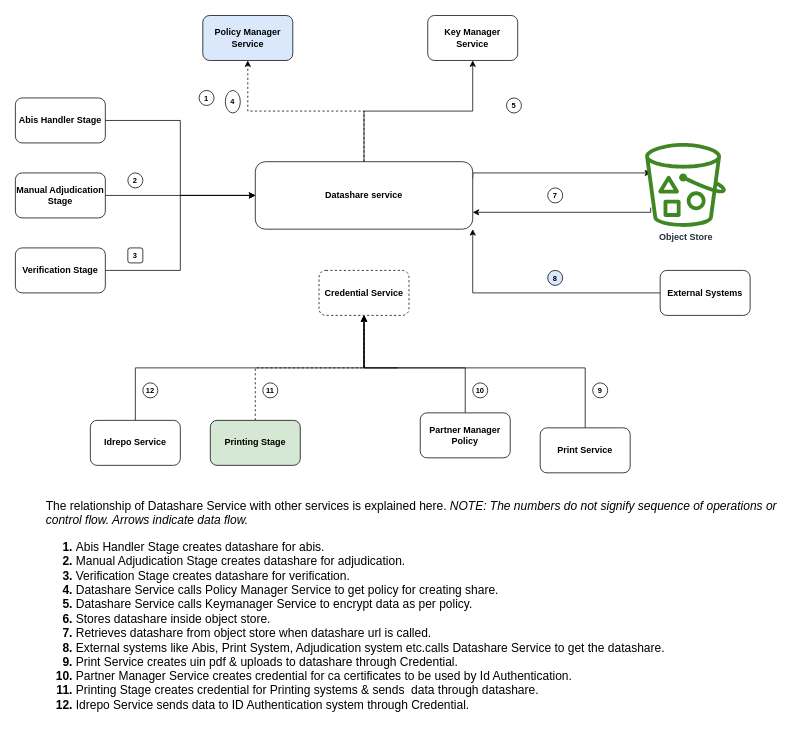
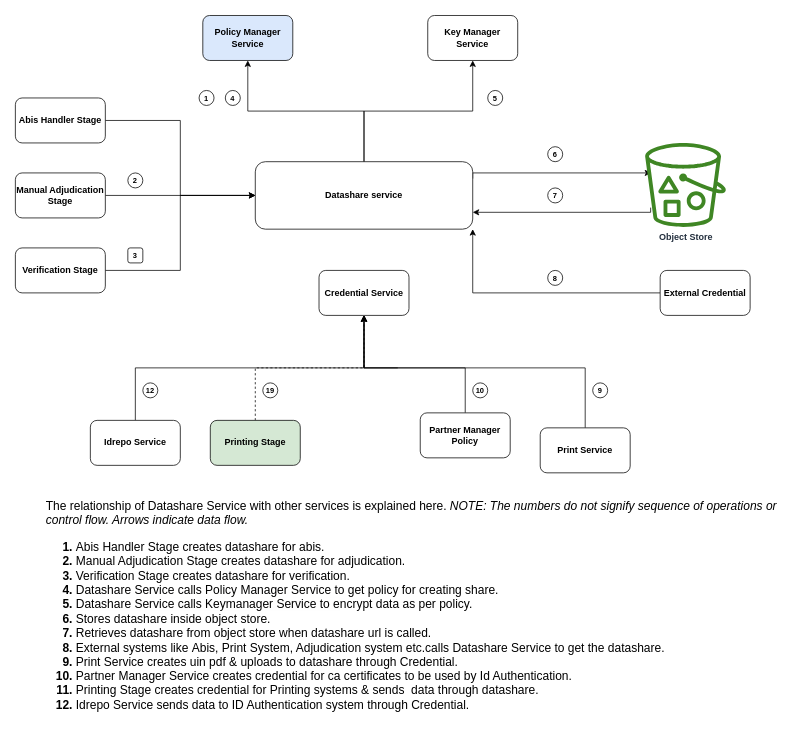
  <mxCell id="0" />
  <mxCell id="1" parent="0" />
- <mxCell id="2" style="edgeStyle=orthogonalEdgeStyle;rounded=0;orthogonalLoop=1;jettySize=auto;html=1;entryX=0.5;entryY=1;entryDx=0;entryDy=0;fontStyle=1;dashed=1;" edge="1" parent="1" source="5" target="6"><mxGeometry relative="1" as="geometry" /></mxCell>
+ <mxCell id="2" style="edgeStyle=orthogonalEdgeStyle;rounded=0;orthogonalLoop=1;jettySize=auto;html=1;entryX=0.5;entryY=1;entryDx=0;entryDy=0;fontStyle=1" edge="1" parent="1" source="5" target="6"><mxGeometry relative="1" as="geometry" /></mxCell>
  <mxCell id="3" style="edgeStyle=orthogonalEdgeStyle;rounded=0;orthogonalLoop=1;jettySize=auto;html=1;entryX=0.5;entryY=1;entryDx=0;entryDy=0;fontStyle=1" edge="1" parent="1" source="5" target="7"><mxGeometry relative="1" as="geometry" /></mxCell>
  <mxCell id="4" value="" style="edgeStyle=orthogonalEdgeStyle;rounded=0;orthogonalLoop=1;jettySize=auto;html=1;exitX=1;exitY=0.25;exitDx=0;exitDy=0;fontStyle=1" edge="1" parent="1" source="5"><mxGeometry relative="1" as="geometry"><mxPoint x="868" y="230" as="targetPoint" /><Array as="points"><mxPoint x="630" y="230" /></Array></mxGeometry></mxCell>
  <mxCell id="5" value="Datashare service" style="rounded=1;whiteSpace=wrap;html=1;fontStyle=1" vertex="1" parent="1"><mxGeometry x="340" y="215" width="290" height="90" as="geometry" /></mxCell>
  <mxCell id="6" value="Policy Manager Service" style="rounded=1;whiteSpace=wrap;html=1;fontStyle=1;fillColor=#dae8fc;" vertex="1" parent="1"><mxGeometry x="270" y="20" width="120" height="60" as="geometry" /></mxCell>
  <mxCell id="7" value="Key Manager Service" style="rounded=1;whiteSpace=wrap;html=1;fontStyle=1" vertex="1" parent="1"><mxGeometry x="570" y="20" width="120" height="60" as="geometry" /></mxCell>
  <mxCell id="8" style="edgeStyle=orthogonalEdgeStyle;rounded=0;orthogonalLoop=1;jettySize=auto;html=1;entryX=0;entryY=0.5;entryDx=0;entryDy=0;fontStyle=1" edge="1" parent="1" source="10" target="5"><mxGeometry relative="1" as="geometry" /></mxCell>
  <mxCell id="9" value="&lt;br&gt;" style="edgeLabel;html=1;align=center;verticalAlign=middle;resizable=0;points=[];fontStyle=1" vertex="1" connectable="0" parent="8"><mxGeometry x="-0.429" y="-24" relative="1" as="geometry"><mxPoint x="-36" y="-24" as="offset" /></mxGeometry></mxCell>
  <mxCell id="10" value="Abis Handler Stage" style="rounded=1;whiteSpace=wrap;html=1;fontStyle=1" vertex="1" parent="1"><mxGeometry x="20" y="130" width="120" height="60" as="geometry" /></mxCell>
  <mxCell id="11" style="edgeStyle=orthogonalEdgeStyle;rounded=0;orthogonalLoop=1;jettySize=auto;html=1;entryX=0;entryY=0.5;entryDx=0;entryDy=0;fontStyle=1" edge="1" parent="1" source="12" target="5"><mxGeometry relative="1" as="geometry" /></mxCell>
  <mxCell id="12" value="Verification Stage" style="rounded=1;whiteSpace=wrap;html=1;fontStyle=1" vertex="1" parent="1"><mxGeometry x="20" y="330" width="120" height="60" as="geometry" /></mxCell>
  <mxCell id="13" style="edgeStyle=orthogonalEdgeStyle;rounded=0;orthogonalLoop=1;jettySize=auto;html=1;entryX=0;entryY=0.5;entryDx=0;entryDy=0;fontStyle=1" edge="1" parent="1" source="14" target="5"><mxGeometry relative="1" as="geometry" /></mxCell>
  <mxCell id="14" value="Manual Adjudication Stage" style="rounded=1;whiteSpace=wrap;html=1;fontStyle=1" vertex="1" parent="1"><mxGeometry x="20" y="230" width="120" height="60" as="geometry" /></mxCell>
- <mxCell id="15" value="Credential Service" style="rounded=1;whiteSpace=wrap;html=1;fontStyle=1;dashed=1;" vertex="1" parent="1"><mxGeometry x="425" y="360" width="120" height="60" as="geometry" /></mxCell>
+ <mxCell id="15" value="Credential Service" style="rounded=1;whiteSpace=wrap;html=1;fontStyle=1" vertex="1" parent="1"><mxGeometry x="425" y="360" width="120" height="60" as="geometry" /></mxCell>
  <mxCell id="16" value="" style="edgeStyle=orthogonalEdgeStyle;rounded=0;orthogonalLoop=1;jettySize=auto;html=1;exitX=0.5;exitY=0;exitDx=0;exitDy=0;fontStyle=1" edge="1" parent="1" source="17" target="15"><mxGeometry x="-0.82" y="50" relative="1" as="geometry"><Array as="points"><mxPoint x="180" y="490" /><mxPoint x="485" y="490" /></Array><mxPoint as="offset" /></mxGeometry></mxCell>
  <mxCell id="17" value="Idrepo Service" style="rounded=1;whiteSpace=wrap;html=1;fontStyle=1" vertex="1" parent="1"><mxGeometry x="120" y="560" width="120" height="60" as="geometry" /></mxCell>
  <mxCell id="18" value="" style="edgeStyle=orthogonalEdgeStyle;rounded=0;orthogonalLoop=1;jettySize=auto;html=1;exitX=0.5;exitY=0;exitDx=0;exitDy=0;entryX=0.5;entryY=1;entryDx=0;entryDy=0;fontStyle=1;dashed=1;" edge="1" parent="1" source="19" target="15"><mxGeometry x="-0.719" y="-20" relative="1" as="geometry"><mxPoint x="485" y="573" as="sourcePoint" /><mxPoint x="485" y="490" as="targetPoint" /><mxPoint as="offset" /></mxGeometry></mxCell>
  <mxCell id="19" value="Printing Stage" style="rounded=1;whiteSpace=wrap;html=1;fontStyle=1;fillColor=#d5e8d4;" vertex="1" parent="1"><mxGeometry x="280" y="560" width="120" height="60" as="geometry" /></mxCell>
  <mxCell id="20" value="" style="edgeStyle=orthogonalEdgeStyle;rounded=0;orthogonalLoop=1;jettySize=auto;html=1;exitX=0.5;exitY=0;exitDx=0;exitDy=0;entryX=0.5;entryY=1;entryDx=0;entryDy=0;fontStyle=1" edge="1" parent="1" source="21" target="15"><mxGeometry x="-0.859" y="-10" relative="1" as="geometry"><mxPoint x="570" y="470" as="targetPoint" /><Array as="points"><mxPoint x="780" y="490" /><mxPoint x="485" y="490" /></Array><mxPoint as="offset" /></mxGeometry></mxCell>
  <mxCell id="21" value="Print Service" style="rounded=1;whiteSpace=wrap;html=1;fontStyle=1" vertex="1" parent="1"><mxGeometry x="720" y="570" width="120" height="60" as="geometry" /></mxCell>
  <mxCell id="22" style="edgeStyle=orthogonalEdgeStyle;rounded=0;orthogonalLoop=1;jettySize=auto;html=1;entryX=1;entryY=0.75;entryDx=0;entryDy=0;exitX=0.068;exitY=0.77;exitDx=0;exitDy=0;exitPerimeter=0;fontStyle=1" edge="1" parent="1" source="26" target="5"><mxGeometry relative="1" as="geometry"><mxPoint x="887" y="297.895" as="sourcePoint" /><Array as="points"><mxPoint x="867" y="283" /></Array></mxGeometry></mxCell>
  <mxCell id="23" style="edgeStyle=orthogonalEdgeStyle;rounded=0;orthogonalLoop=1;jettySize=auto;html=1;fontStyle=1" edge="1" parent="1" target="15"><mxGeometry relative="1" as="geometry"><mxPoint x="530" y="490" as="sourcePoint" /><Array as="points"><mxPoint x="485" y="490" /></Array></mxGeometry></mxCell>
  <mxCell id="24" value="" style="edgeStyle=orthogonalEdgeStyle;rounded=0;orthogonalLoop=1;jettySize=auto;html=1;entryX=0.5;entryY=1;entryDx=0;entryDy=0;fontStyle=1" edge="1" parent="1" source="25" target="15"><mxGeometry x="-0.396" y="30" relative="1" as="geometry"><Array as="points"><mxPoint x="620" y="490" /><mxPoint x="485" y="490" /></Array><mxPoint as="offset" /></mxGeometry></mxCell>
  <mxCell id="25" value="Partner Manager&lt;br&gt;Policy" style="rounded=1;whiteSpace=wrap;html=1;fontStyle=1" vertex="1" parent="1"><mxGeometry x="560" y="550" width="120" height="60" as="geometry" /></mxCell>
  <mxCell id="26" value="Object Store" style="sketch=0;outlineConnect=0;fontColor=#232F3E;gradientColor=none;fillColor=#3F8624;strokeColor=none;dashed=0;verticalLabelPosition=bottom;verticalAlign=top;align=center;html=1;fontSize=12;fontStyle=1;aspect=fixed;pointerEvents=1;shape=mxgraph.aws4.bucket_with_objects;" vertex="1" parent="1"><mxGeometry x="860" y="190" width="107.69" height="112" as="geometry" /></mxCell>
  <mxCell id="27" style="edgeStyle=orthogonalEdgeStyle;rounded=0;orthogonalLoop=1;jettySize=auto;html=1;entryX=1;entryY=1;entryDx=0;entryDy=0;fontStyle=1" edge="1" parent="1" source="28" target="5"><mxGeometry relative="1" as="geometry" /></mxCell>
- <mxCell id="28" value="External Systems" style="rounded=1;whiteSpace=wrap;html=1;fontStyle=1" vertex="1" parent="1"><mxGeometry x="880" y="360" width="120" height="60" as="geometry" /></mxCell>
+ <mxCell id="28" value="External Credential" style="rounded=1;whiteSpace=wrap;html=1;fontStyle=1" vertex="1" parent="1"><mxGeometry x="880" y="360" width="120" height="60" as="geometry" /></mxCell>
  <mxCell id="29" value="&lt;font style=&quot;font-size: 10px&quot;&gt;1&lt;/font&gt;" style="ellipse;whiteSpace=wrap;html=1;aspect=fixed;fontStyle=1" vertex="1" parent="1"><mxGeometry x="265" y="120" width="20" height="20" as="geometry" /></mxCell>
  <mxCell id="30" value="&lt;font style=&quot;font-size: 10px&quot;&gt;2&lt;/font&gt;" style="ellipse;whiteSpace=wrap;html=1;aspect=fixed;fontStyle=1" vertex="1" parent="1"><mxGeometry x="170" y="230" width="20" height="20" as="geometry" /></mxCell>
  <mxCell id="31" value="&lt;font style=&quot;font-size: 10px&quot;&gt;3&lt;/font&gt;" style="whiteSpace=wrap;html=1;aspect=fixed;fontStyle=1;rounded=1;" vertex="1" parent="1"><mxGeometry x="170" y="330" width="20" height="20" as="geometry" /></mxCell>
  <mxCell id="32" value="&lt;div&gt;&lt;div class=&quot;r-1oszu61 r-1xc7w19 r-1phboty r-1yadl64 r-deolkf r-6koalj r-1mlwlqe r-eqz5dr r-1q142lx r-crgep1 r-ifefl9 r-bcqeeo r-t60dpp r-xd6kpl r-tskmnb r-1yzf0co r-bnwqim r-417010&quot; style=&quot;font-size: 16px&quot;&gt;&lt;div class=&quot;r-1oszu61 r-1xc7w19 r-1phboty r-1yadl64 r-deolkf r-6koalj r-1ro0kt6 r-eqz5dr r-16y2uox r-1wbh5a2 r-crgep1 r-ifefl9 r-bcqeeo r-t60dpp r-bnwqim r-417010&quot;&gt;&lt;div dir=&quot;auto&quot; class=&quot;css-901oao r-1nf4jbm r-gg6oyi r-ubezar r-16dba41 r-135wba7 r-fdjqy7 r-1xnzce8&quot; style=&quot;text-align: left&quot;&gt;&lt;span style=&quot;font-weight: normal&quot;&gt;&lt;span&gt;The relationship of Datashare Service with other services is explained here. &lt;/span&gt;&lt;em class=&quot;r-36ujnk&quot;&gt;NOTE: The numbers do not signify sequence of operations or control flow. Arrows indicate data flow.&lt;/em&gt;&lt;/span&gt;&lt;/div&gt;&lt;div dir=&quot;auto&quot; class=&quot;css-901oao r-1nf4jbm r-gg6oyi r-ubezar r-16dba41 r-135wba7 r-fdjqy7 r-1xnzce8&quot; style=&quot;text-align: left&quot;&gt;&lt;ol&gt;&lt;li&gt;&lt;span&gt;&lt;span class=&quot;r-36ujnk&quot; style=&quot;font-weight: normal&quot;&gt;Abis Handler Stage creates datashare&amp;nbsp;&lt;span style=&quot;text-align: center ; background-color: rgb(255 , 255 , 255)&quot;&gt;for abis.&lt;/span&gt;&lt;br&gt;&lt;/span&gt;&lt;/span&gt;&lt;/li&gt;&lt;li&gt;&lt;span&gt;&lt;em class=&quot;r-36ujnk&quot;&gt;&lt;span style=&quot;font-style: normal ; text-align: center ; background-color: rgb(255 , 255 , 255) ; font-weight: normal&quot;&gt;Manual Adjudication Stage creates datashare&amp;nbsp;&lt;span&gt;for adjudication.&lt;/span&gt;&lt;br&gt;&lt;/span&gt;&lt;/em&gt;&lt;/span&gt;&lt;/li&gt;&lt;li&gt;&lt;span&gt;&lt;em class=&quot;r-36ujnk&quot;&gt;&lt;span style=&quot;font-style: normal ; text-align: center ; background-color: rgb(255 , 255 , 255)&quot;&gt;&lt;span style=&quot;font-weight: normal&quot;&gt;Verification Stage creates datashare&amp;nbsp;&lt;span&gt;for verification.&lt;/span&gt;&lt;/span&gt;&lt;/span&gt;&lt;/em&gt;&lt;/span&gt;&lt;/li&gt;&lt;li&gt;&lt;span&gt;&lt;em class=&quot;r-36ujnk&quot;&gt;&lt;span style=&quot;font-style: normal ; text-align: center ; background-color: rgb(255 , 255 , 255)&quot;&gt;&lt;span&gt;&lt;span style=&quot;font-weight: normal&quot;&gt;Datashare Service calls Policy Manager Service to get policy for creating share.&lt;br&gt;&lt;/span&gt;&lt;/span&gt;&lt;/span&gt;&lt;/em&gt;&lt;/span&gt;&lt;/li&gt;&lt;li&gt;&lt;span&gt;&lt;em class=&quot;r-36ujnk&quot;&gt;&lt;span style=&quot;font-style: normal ; text-align: center ; background-color: rgb(255 , 255 , 255)&quot;&gt;&lt;span&gt;&lt;span&gt;&lt;span style=&quot;font-weight: normal&quot;&gt;&lt;em class=&quot;r-36ujnk&quot; style=&quot;text-align: left ; background-color: rgb(248 , 249 , 250)&quot;&gt;&lt;span style=&quot;font-style: normal ; text-align: center ; background-color: rgb(255 , 255 , 255)&quot;&gt;Datashare Service calls Keymanager Service to e&lt;/span&gt;&lt;/em&gt;ncrypt data&amp;nbsp;&lt;span&gt;as per policy.&lt;/span&gt;&lt;br&gt;&lt;/span&gt;&lt;/span&gt;&lt;/span&gt;&lt;/span&gt;&lt;/em&gt;&lt;/span&gt;&lt;/li&gt;&lt;li&gt;&lt;span&gt;&lt;em class=&quot;r-36ujnk&quot;&gt;&lt;span style=&quot;font-style: normal ; text-align: center ; background-color: rgb(255 , 255 , 255)&quot;&gt;&lt;span&gt;&lt;span&gt;&lt;span&gt;&lt;span style=&quot;font-weight: normal&quot;&gt;Stores datashare&amp;nbsp;&lt;span&gt;inside object store.&lt;/span&gt;&lt;br&gt;&lt;/span&gt;&lt;/span&gt;&lt;/span&gt;&lt;/span&gt;&lt;/span&gt;&lt;/em&gt;&lt;/span&gt;&lt;/li&gt;&lt;li&gt;&lt;span&gt;&lt;em class=&quot;r-36ujnk&quot;&gt;&lt;span style=&quot;font-style: normal ; text-align: center ; background-color: rgb(255 , 255 , 255)&quot;&gt;&lt;span&gt;&lt;span&gt;&lt;span&gt;&lt;span&gt;&lt;span style=&quot;font-weight: normal&quot;&gt;Retrieves datashare&amp;nbsp;&lt;span&gt;from object store&amp;nbsp;&lt;/span&gt;&lt;span&gt;when datashare url is called.&lt;/span&gt;&lt;br&gt;&lt;/span&gt;&lt;/span&gt;&lt;/span&gt;&lt;/span&gt;&lt;/span&gt;&lt;/span&gt;&lt;/em&gt;&lt;/span&gt;&lt;/li&gt;&lt;li&gt;&lt;span style=&quot;font-weight: normal&quot;&gt;&lt;span&gt;&lt;em class=&quot;r-36ujnk&quot;&gt;&lt;span style=&quot;font-style: normal ; text-align: center ; background-color: rgb(255 , 255 , 255)&quot;&gt;&lt;span&gt;&lt;span&gt;&lt;span&gt;&lt;span&gt;&lt;span&gt;&lt;span&gt;External systems like&amp;nbsp;&lt;/span&gt;&lt;/span&gt;&lt;/span&gt;&lt;/span&gt;&lt;/span&gt;&lt;/span&gt;&lt;/span&gt;&lt;/em&gt;&lt;/span&gt;Abis, Print System, Adjudication system etc.calls Datashare Service to get the datashare.&lt;/span&gt;&lt;/li&gt;&lt;li&gt;&lt;span style=&quot;font-weight: normal&quot;&gt;&lt;span style=&quot;text-align: center ; background-color: rgb(255 , 255 , 255)&quot;&gt;Print Service creates uin pdf &amp;amp;&amp;nbsp;&lt;/span&gt;&lt;span style=&quot;text-align: center ; background-color: rgb(255 , 255 , 255)&quot;&gt;uploads to datashare&amp;nbsp;&lt;/span&gt;&lt;span style=&quot;text-align: center ; background-color: rgb(255 , 255 , 255)&quot;&gt;through Credential.&lt;/span&gt;&lt;br&gt;&lt;/span&gt;&lt;/li&gt;&lt;li&gt;&lt;span style=&quot;text-align: center ; background-color: rgb(255 , 255 , 255) ; font-weight: normal&quot;&gt;Partner Manager Service creates credential for ca certificates&amp;nbsp;&lt;span&gt;to be used by Id Authentication.&lt;/span&gt;&lt;br&gt;&lt;/span&gt;&lt;/li&gt;&lt;li&gt;&lt;span style=&quot;text-align: center ; background-color: rgb(255 , 255 , 255)&quot;&gt;&lt;span style=&quot;font-weight: normal&quot;&gt;Printing Stage creates credential for&amp;nbsp;&lt;span&gt;Printing systems &amp;amp; sends&amp;nbsp;&amp;nbsp;&lt;/span&gt;&lt;span&gt;data through datashare.&lt;/span&gt;&lt;br&gt;&lt;/span&gt;&lt;/span&gt;&lt;/li&gt;&lt;li&gt;&lt;span style=&quot;text-align: center ; background-color: rgb(255 , 255 , 255)&quot;&gt;&lt;span&gt;&lt;span&gt;&lt;span style=&quot;font-weight: normal&quot;&gt;Idrepo Service sends data to ID Authentication&amp;nbsp;&lt;span&gt;system through Credential.&lt;/span&gt;&lt;/span&gt;&lt;br&gt;&lt;/span&gt;&lt;/span&gt;&lt;/span&gt;&lt;/li&gt;&lt;/ol&gt;&lt;/div&gt;&lt;/div&gt;&lt;/div&gt;&lt;/div&gt;" style="text;html=1;strokeColor=none;fillColor=none;align=center;verticalAlign=middle;whiteSpace=wrap;rounded=0;fontStyle=1" vertex="1" parent="1"><mxGeometry y="660" width="981" height="310" as="geometry" x="60" /></mxCell>
- <mxCell id="33" value="&lt;font style=&quot;font-size: 10px&quot;&gt;4&lt;/font&gt;" style="ellipse;whiteSpace=wrap;html=1;aspect=fixed;fontStyle=1" vertex="1" parent="1"><mxGeometry x="300" y="120" width="20" height="30" as="geometry" /></mxCell>
- <mxCell id="34" value="&lt;font style=&quot;font-size: 10px&quot;&gt;5&lt;/font&gt;" style="ellipse;whiteSpace=wrap;html=1;aspect=fixed;fontStyle=1" vertex="1" parent="1"><mxGeometry x="675" y="130" width="20" height="20" as="geometry" /></mxCell>
+ <mxCell id="33" value="&lt;font style=&quot;font-size: 10px&quot;&gt;4&lt;/font&gt;" style="ellipse;whiteSpace=wrap;html=1;aspect=fixed;fontStyle=1" vertex="1" parent="1"><mxGeometry x="300" y="120" width="20" height="20" as="geometry" /></mxCell>
+ <mxCell id="34" value="&lt;font style=&quot;font-size: 10px&quot;&gt;5&lt;/font&gt;" style="ellipse;whiteSpace=wrap;html=1;aspect=fixed;fontStyle=1" vertex="1" parent="1"><mxGeometry x="650" y="120" width="20" height="20" as="geometry" /></mxCell>
+ <mxCell id="35" value="&lt;font style=&quot;font-size: 10px&quot;&gt;6&lt;/font&gt;" style="ellipse;whiteSpace=wrap;html=1;aspect=fixed;fontStyle=1" vertex="1" parent="1"><mxGeometry x="730" y="195" width="20" height="20" as="geometry" /></mxCell>
  <mxCell id="36" value="&lt;font style=&quot;font-size: 10px&quot;&gt;7&lt;/font&gt;" style="ellipse;whiteSpace=wrap;html=1;aspect=fixed;fontStyle=1" vertex="1" parent="1"><mxGeometry x="730" y="250" width="20" height="20" as="geometry" /></mxCell>
- <mxCell id="37" value="&lt;font style=&quot;font-size: 10px&quot;&gt;8&lt;/font&gt;" style="ellipse;whiteSpace=wrap;html=1;aspect=fixed;fontStyle=1;fillColor=#dae8fc;" vertex="1" parent="1"><mxGeometry x="730" y="360" width="20" height="20" as="geometry" /></mxCell>
- <mxCell id="38" value="&lt;font style=&quot;font-size: 10px&quot;&gt;11&lt;/font&gt;" style="ellipse;whiteSpace=wrap;html=1;aspect=fixed;fontStyle=1" vertex="1" parent="1"><mxGeometry x="350" y="510" width="20" height="20" as="geometry" /></mxCell>
+ <mxCell id="37" value="&lt;font style=&quot;font-size: 10px&quot;&gt;8&lt;/font&gt;" style="ellipse;whiteSpace=wrap;html=1;aspect=fixed;fontStyle=1" vertex="1" parent="1"><mxGeometry x="730" y="360" width="20" height="20" as="geometry" /></mxCell>
+ <mxCell id="38" value="&lt;font style=&quot;font-size: 10px&quot;&gt;19&lt;/font&gt;" style="ellipse;whiteSpace=wrap;html=1;aspect=fixed;fontStyle=1" vertex="1" parent="1"><mxGeometry x="350" y="510" width="20" height="20" as="geometry" /></mxCell>
  <mxCell id="39" value="&lt;font style=&quot;font-size: 10px&quot;&gt;10&lt;/font&gt;" style="ellipse;whiteSpace=wrap;html=1;aspect=fixed;fontStyle=1" vertex="1" parent="1"><mxGeometry x="630" y="510" width="20" height="20" as="geometry" /></mxCell>
  <mxCell id="40" value="&lt;font style=&quot;font-size: 10px&quot;&gt;9&lt;/font&gt;" style="ellipse;whiteSpace=wrap;html=1;aspect=fixed;fontStyle=1" vertex="1" parent="1"><mxGeometry x="790" y="510" width="20" height="20" as="geometry" /></mxCell>
  <mxCell id="41" value="&lt;font style=&quot;font-size: 10px&quot;&gt;12&lt;/font&gt;" style="ellipse;whiteSpace=wrap;html=1;aspect=fixed;fontStyle=1" vertex="1" parent="1"><mxGeometry x="190" y="510" width="20" height="20" as="geometry" /></mxCell>
